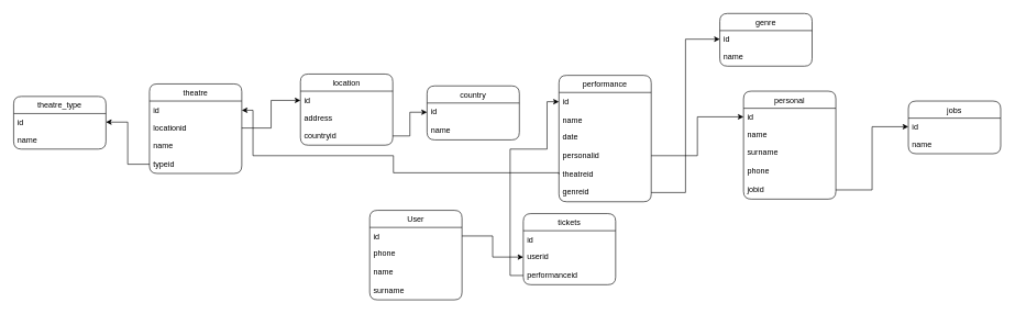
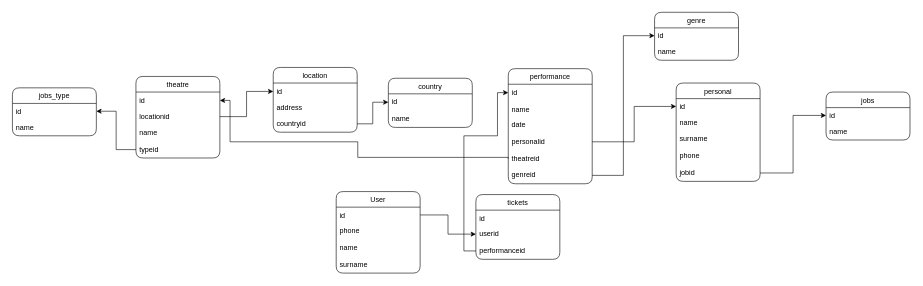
  <mxCell id="0" />
  <mxCell id="1" parent="0" />
  <mxCell id="2" value="User" style="swimlane;fontStyle=0;childLayout=stackLayout;horizontal=1;startSize=26;fillColor=none;horizontalStack=0;resizeParent=1;resizeParentMax=0;resizeLast=0;collapsible=1;marginBottom=0;verticalAlign=middle;rounded=1;" parent="1" vertex="1"><mxGeometry x="560" y="319" width="140" height="136" as="geometry" /></mxCell>
  <mxCell id="3" value="id" style="text;strokeColor=none;fillColor=none;align=left;verticalAlign=top;spacingLeft=4;spacingRight=4;overflow=hidden;rotatable=0;points=[[0,0.5],[1,0.5]];portConstraint=eastwest;" parent="2" vertex="1"><mxGeometry y="26" width="140" height="26" as="geometry" /></mxCell>
  <mxCell id="4" value="phone" style="text;strokeColor=none;fillColor=none;align=left;verticalAlign=top;spacingLeft=4;spacingRight=4;overflow=hidden;rotatable=0;points=[[0,0.5],[1,0.5]];portConstraint=eastwest;" parent="2" vertex="1"><mxGeometry y="52" width="140" height="28" as="geometry" /></mxCell>
  <mxCell id="5" value="name" style="text;strokeColor=none;fillColor=none;align=left;verticalAlign=top;spacingLeft=4;spacingRight=4;overflow=hidden;rotatable=0;points=[[0,0.5],[1,0.5]];portConstraint=eastwest;" parent="2" vertex="1"><mxGeometry y="80" width="140" height="28" as="geometry" /></mxCell>
  <mxCell id="6" value="surname" style="text;strokeColor=none;fillColor=none;align=left;verticalAlign=top;spacingLeft=4;spacingRight=4;overflow=hidden;rotatable=0;points=[[0,0.5],[1,0.5]];portConstraint=eastwest;" parent="2" vertex="1"><mxGeometry y="108" width="140" height="28" as="geometry" /></mxCell>
  <mxCell id="7" value="performance" style="swimlane;fontStyle=0;childLayout=stackLayout;horizontal=1;startSize=26;fillColor=none;horizontalStack=0;resizeParent=1;resizeParentMax=0;resizeLast=0;collapsible=1;marginBottom=0;verticalAlign=middle;rounded=1;" parent="1" vertex="1"><mxGeometry x="847" y="114" width="140" height="192" as="geometry" /></mxCell>
  <mxCell id="8" value="id" style="text;strokeColor=none;fillColor=none;align=left;verticalAlign=top;spacingLeft=4;spacingRight=4;overflow=hidden;rotatable=0;points=[[0,0.5],[1,0.5]];portConstraint=eastwest;" parent="7" vertex="1"><mxGeometry y="26" width="140" height="28" as="geometry" /></mxCell>
  <mxCell id="9" value="name&#10;" style="text;strokeColor=none;fillColor=none;align=left;verticalAlign=top;spacingLeft=4;spacingRight=4;overflow=hidden;rotatable=0;points=[[0,0.5],[1,0.5]];portConstraint=eastwest;" parent="7" vertex="1"><mxGeometry y="54" width="140" height="26" as="geometry" /></mxCell>
  <mxCell id="10" value="date&#10;" style="text;strokeColor=none;fillColor=none;align=left;verticalAlign=top;spacingLeft=4;spacingRight=4;overflow=hidden;rotatable=0;points=[[0,0.5],[1,0.5]];portConstraint=eastwest;" parent="7" vertex="1"><mxGeometry y="80" width="140" height="28" as="geometry" /></mxCell>
  <mxCell id="11" value="personalid" style="text;strokeColor=none;fillColor=none;align=left;verticalAlign=top;spacingLeft=4;spacingRight=4;overflow=hidden;rotatable=0;points=[[0,0.5],[1,0.5]];portConstraint=eastwest;" parent="7" vertex="1"><mxGeometry y="108" width="140" height="28" as="geometry" /></mxCell>
  <mxCell id="12" value="theatreid" style="text;strokeColor=none;fillColor=none;align=left;verticalAlign=top;spacingLeft=4;spacingRight=4;overflow=hidden;rotatable=0;points=[[0,0.5],[1,0.5]];portConstraint=eastwest;" vertex="1" parent="7"><mxGeometry y="136" width="140" height="28" as="geometry" /></mxCell>
  <mxCell id="13" value="genreid" style="text;strokeColor=none;fillColor=none;align=left;verticalAlign=top;spacingLeft=4;spacingRight=4;overflow=hidden;rotatable=0;points=[[0,0.5],[1,0.5]];portConstraint=eastwest;" vertex="1" parent="7"><mxGeometry y="164" width="140" height="28" as="geometry" /></mxCell>
  <mxCell id="14" value="personal" style="swimlane;fontStyle=0;childLayout=stackLayout;horizontal=1;startSize=26;fillColor=none;horizontalStack=0;resizeParent=1;resizeParentMax=0;resizeLast=0;collapsible=1;marginBottom=0;verticalAlign=middle;rounded=1;" parent="1" vertex="1"><mxGeometry x="1127" y="138" width="140" height="164" as="geometry" /></mxCell>
  <mxCell id="15" value="id" style="text;strokeColor=none;fillColor=none;align=left;verticalAlign=top;spacingLeft=4;spacingRight=4;overflow=hidden;rotatable=0;points=[[0,0.5],[1,0.5]];portConstraint=eastwest;" parent="14" vertex="1"><mxGeometry y="26" width="140" height="26" as="geometry" /></mxCell>
  <mxCell id="16" value="name" style="text;strokeColor=none;fillColor=none;align=left;verticalAlign=top;spacingLeft=4;spacingRight=4;overflow=hidden;rotatable=0;points=[[0,0.5],[1,0.5]];portConstraint=eastwest;" parent="14" vertex="1"><mxGeometry y="52" width="140" height="28" as="geometry" /></mxCell>
  <mxCell id="17" value="surname" style="text;strokeColor=none;fillColor=none;align=left;verticalAlign=top;spacingLeft=4;spacingRight=4;overflow=hidden;rotatable=0;points=[[0,0.5],[1,0.5]];portConstraint=eastwest;" parent="14" vertex="1"><mxGeometry y="80" width="140" height="28" as="geometry" /></mxCell>
  <mxCell id="18" value="phone" style="text;strokeColor=none;fillColor=none;align=left;verticalAlign=top;spacingLeft=4;spacingRight=4;overflow=hidden;rotatable=0;points=[[0,0.5],[1,0.5]];portConstraint=eastwest;" vertex="1" parent="14"><mxGeometry y="108" width="140" height="28" as="geometry" /></mxCell>
  <mxCell id="19" value="jobid" style="text;strokeColor=none;fillColor=none;align=left;verticalAlign=top;spacingLeft=4;spacingRight=4;overflow=hidden;rotatable=0;points=[[0,0.5],[1,0.5]];portConstraint=eastwest;" vertex="1" parent="14"><mxGeometry y="136" width="140" height="28" as="geometry" /></mxCell>
  <mxCell id="20" value="jobs" style="swimlane;fontStyle=0;childLayout=stackLayout;horizontal=1;startSize=26;fillColor=none;horizontalStack=0;resizeParent=1;resizeParentMax=0;resizeLast=0;collapsible=1;marginBottom=0;verticalAlign=middle;rounded=1;" parent="1" vertex="1"><mxGeometry x="1377" y="153" width="140" height="80" as="geometry" /></mxCell>
  <mxCell id="21" value="id" style="text;strokeColor=none;fillColor=none;align=left;verticalAlign=top;spacingLeft=4;spacingRight=4;overflow=hidden;rotatable=0;points=[[0,0.5],[1,0.5]];portConstraint=eastwest;" parent="20" vertex="1"><mxGeometry y="26" width="140" height="26" as="geometry" /></mxCell>
  <mxCell id="22" value="name" style="text;strokeColor=none;fillColor=none;align=left;verticalAlign=top;spacingLeft=4;spacingRight=4;overflow=hidden;rotatable=0;points=[[0,0.5],[1,0.5]];portConstraint=eastwest;" parent="20" vertex="1"><mxGeometry y="52" width="140" height="28" as="geometry" /></mxCell>
  <mxCell id="23" value="tickets" style="swimlane;fontStyle=0;childLayout=stackLayout;horizontal=1;startSize=26;fillColor=none;horizontalStack=0;resizeParent=1;resizeParentMax=0;resizeLast=0;collapsible=1;marginBottom=0;verticalAlign=middle;rounded=1;" vertex="1" parent="1"><mxGeometry x="793" y="324" width="140" height="108" as="geometry" /></mxCell>
  <mxCell id="24" value="id" style="text;strokeColor=none;fillColor=none;align=left;verticalAlign=top;spacingLeft=4;spacingRight=4;overflow=hidden;rotatable=0;points=[[0,0.5],[1,0.5]];portConstraint=eastwest;" vertex="1" parent="23"><mxGeometry y="26" width="140" height="26" as="geometry" /></mxCell>
  <mxCell id="25" value="userid" style="text;strokeColor=none;fillColor=none;align=left;verticalAlign=top;spacingLeft=4;spacingRight=4;overflow=hidden;rotatable=0;points=[[0,0.5],[1,0.5]];portConstraint=eastwest;" vertex="1" parent="23"><mxGeometry y="52" width="140" height="28" as="geometry" /></mxCell>
  <mxCell id="26" value="performanceid" style="text;strokeColor=none;fillColor=none;align=left;verticalAlign=top;spacingLeft=4;spacingRight=4;overflow=hidden;rotatable=0;points=[[0,0.5],[1,0.5]];portConstraint=eastwest;" vertex="1" parent="23"><mxGeometry y="80" width="140" height="28" as="geometry" /></mxCell>
  <mxCell id="27" style="edgeStyle=orthogonalEdgeStyle;rounded=0;orthogonalLoop=1;jettySize=auto;html=1;exitX=1;exitY=0.5;exitDx=0;exitDy=0;entryX=0;entryY=0.5;entryDx=0;entryDy=0;" edge="1" parent="1" source="3" target="25"><mxGeometry relative="1" as="geometry" /></mxCell>
  <mxCell id="28" value="theatre" style="swimlane;fontStyle=0;childLayout=stackLayout;horizontal=1;startSize=26;fillColor=none;horizontalStack=0;resizeParent=1;resizeParentMax=0;resizeLast=0;collapsible=1;marginBottom=0;verticalAlign=middle;rounded=1;" vertex="1" parent="1"><mxGeometry x="226" y="127" width="140" height="136" as="geometry" /></mxCell>
  <mxCell id="29" value="id" style="text;strokeColor=none;fillColor=none;align=left;verticalAlign=top;spacingLeft=4;spacingRight=4;overflow=hidden;rotatable=0;points=[[0,0.5],[1,0.5]];portConstraint=eastwest;" vertex="1" parent="28"><mxGeometry y="26" width="140" height="28" as="geometry" /></mxCell>
  <mxCell id="30" value="locationid" style="text;strokeColor=none;fillColor=none;align=left;verticalAlign=top;spacingLeft=4;spacingRight=4;overflow=hidden;rotatable=0;points=[[0,0.5],[1,0.5]];portConstraint=eastwest;" vertex="1" parent="28"><mxGeometry y="54" width="140" height="26" as="geometry" /></mxCell>
  <mxCell id="31" value="name" style="text;strokeColor=none;fillColor=none;align=left;verticalAlign=top;spacingLeft=4;spacingRight=4;overflow=hidden;rotatable=0;points=[[0,0.5],[1,0.5]];portConstraint=eastwest;" vertex="1" parent="28"><mxGeometry y="80" width="140" height="28" as="geometry" /></mxCell>
  <mxCell id="32" value="typeid" style="text;strokeColor=none;fillColor=none;align=left;verticalAlign=top;spacingLeft=4;spacingRight=4;overflow=hidden;rotatable=0;points=[[0,0.5],[1,0.5]];portConstraint=eastwest;" vertex="1" parent="28"><mxGeometry y="108" width="140" height="28" as="geometry" /></mxCell>
  <mxCell id="33" value="location" style="swimlane;fontStyle=0;childLayout=stackLayout;horizontal=1;startSize=26;fillColor=none;horizontalStack=0;resizeParent=1;resizeParentMax=0;resizeLast=0;collapsible=1;marginBottom=0;verticalAlign=middle;rounded=1;" vertex="1" parent="1"><mxGeometry x="455" y="112" width="140" height="108" as="geometry" /></mxCell>
  <mxCell id="34" value="id" style="text;strokeColor=none;fillColor=none;align=left;verticalAlign=top;spacingLeft=4;spacingRight=4;overflow=hidden;rotatable=0;points=[[0,0.5],[1,0.5]];portConstraint=eastwest;" vertex="1" parent="33"><mxGeometry y="26" width="140" height="28" as="geometry" /></mxCell>
  <mxCell id="35" value="address" style="text;strokeColor=none;fillColor=none;align=left;verticalAlign=top;spacingLeft=4;spacingRight=4;overflow=hidden;rotatable=0;points=[[0,0.5],[1,0.5]];portConstraint=eastwest;" vertex="1" parent="33"><mxGeometry y="54" width="140" height="26" as="geometry" /></mxCell>
  <mxCell id="36" value="countryid" style="text;strokeColor=none;fillColor=none;align=left;verticalAlign=top;spacingLeft=4;spacingRight=4;overflow=hidden;rotatable=0;points=[[0,0.5],[1,0.5]];portConstraint=eastwest;" vertex="1" parent="33"><mxGeometry y="80" width="140" height="28" as="geometry" /></mxCell>
  <mxCell id="37" value="country" style="swimlane;fontStyle=0;childLayout=stackLayout;horizontal=1;startSize=26;fillColor=none;horizontalStack=0;resizeParent=1;resizeParentMax=0;resizeLast=0;collapsible=1;marginBottom=0;verticalAlign=middle;rounded=1;" vertex="1" parent="1"><mxGeometry x="647" y="130" width="140" height="82" as="geometry" /></mxCell>
  <mxCell id="38" value="id" style="text;strokeColor=none;fillColor=none;align=left;verticalAlign=top;spacingLeft=4;spacingRight=4;overflow=hidden;rotatable=0;points=[[0,0.5],[1,0.5]];portConstraint=eastwest;" vertex="1" parent="37"><mxGeometry y="26" width="140" height="28" as="geometry" /></mxCell>
  <mxCell id="39" value="name" style="text;strokeColor=none;fillColor=none;align=left;verticalAlign=top;spacingLeft=4;spacingRight=4;overflow=hidden;rotatable=0;points=[[0,0.5],[1,0.5]];portConstraint=eastwest;" vertex="1" parent="37"><mxGeometry y="54" width="140" height="28" as="geometry" /></mxCell>
  <mxCell id="40" style="edgeStyle=orthogonalEdgeStyle;rounded=0;orthogonalLoop=1;jettySize=auto;html=1;exitX=1;exitY=0.5;exitDx=0;exitDy=0;entryX=0;entryY=0.5;entryDx=0;entryDy=0;" edge="1" parent="1" source="30" target="34"><mxGeometry relative="1" as="geometry"><mxPoint x="419" y="209" as="targetPoint" /></mxGeometry></mxCell>
  <mxCell id="41" style="edgeStyle=orthogonalEdgeStyle;rounded=0;orthogonalLoop=1;jettySize=auto;html=1;exitX=1;exitY=0.5;exitDx=0;exitDy=0;entryX=0;entryY=0.5;entryDx=0;entryDy=0;" edge="1" parent="1" source="36" target="38"><mxGeometry relative="1" as="geometry" /></mxCell>
  <mxCell id="42" style="edgeStyle=orthogonalEdgeStyle;rounded=0;orthogonalLoop=1;jettySize=auto;html=1;exitX=1;exitY=0.5;exitDx=0;exitDy=0;entryX=0;entryY=0.5;entryDx=0;entryDy=0;" edge="1" parent="1" source="19" target="21"><mxGeometry relative="1" as="geometry" /></mxCell>
  <mxCell id="43" style="edgeStyle=orthogonalEdgeStyle;rounded=0;orthogonalLoop=1;jettySize=auto;html=1;exitX=0;exitY=0.5;exitDx=0;exitDy=0;entryX=1;entryY=0.5;entryDx=0;entryDy=0;" edge="1" parent="1" source="12" target="29"><mxGeometry relative="1" as="geometry"><Array as="points"><mxPoint x="596" y="262" /><mxPoint x="596" y="236" /><mxPoint x="383" y="236" /></Array></mxGeometry></mxCell>
  <mxCell id="44" style="edgeStyle=orthogonalEdgeStyle;rounded=0;orthogonalLoop=1;jettySize=auto;html=1;exitX=1;exitY=0.5;exitDx=0;exitDy=0;entryX=0;entryY=0.5;entryDx=0;entryDy=0;" edge="1" parent="1" source="11" target="15"><mxGeometry relative="1" as="geometry" /></mxCell>
  <mxCell id="45" style="edgeStyle=orthogonalEdgeStyle;rounded=0;orthogonalLoop=1;jettySize=auto;html=1;exitX=0;exitY=0.5;exitDx=0;exitDy=0;entryX=0;entryY=0.5;entryDx=0;entryDy=0;" edge="1" parent="1" source="26" target="8"><mxGeometry relative="1" as="geometry"><Array as="points"><mxPoint x="773" y="418" /><mxPoint x="773" y="226" /><mxPoint x="829" y="226" /></Array></mxGeometry></mxCell>
  <mxCell id="46" value="genre" style="swimlane;fontStyle=0;childLayout=stackLayout;horizontal=1;startSize=26;fillColor=none;horizontalStack=0;resizeParent=1;resizeParentMax=0;resizeLast=0;collapsible=1;marginBottom=0;verticalAlign=middle;rounded=1;" vertex="1" parent="1"><mxGeometry x="1091" y="20" width="140" height="80" as="geometry" /></mxCell>
  <mxCell id="47" value="id" style="text;strokeColor=none;fillColor=none;align=left;verticalAlign=top;spacingLeft=4;spacingRight=4;overflow=hidden;rotatable=0;points=[[0,0.5],[1,0.5]];portConstraint=eastwest;" vertex="1" parent="46"><mxGeometry y="26" width="140" height="26" as="geometry" /></mxCell>
  <mxCell id="48" value="name" style="text;strokeColor=none;fillColor=none;align=left;verticalAlign=top;spacingLeft=4;spacingRight=4;overflow=hidden;rotatable=0;points=[[0,0.5],[1,0.5]];portConstraint=eastwest;" vertex="1" parent="46"><mxGeometry y="52" width="140" height="28" as="geometry" /></mxCell>
  <mxCell id="49" style="edgeStyle=orthogonalEdgeStyle;rounded=0;orthogonalLoop=1;jettySize=auto;html=1;exitX=1;exitY=0.5;exitDx=0;exitDy=0;entryX=0;entryY=0.5;entryDx=0;entryDy=0;" edge="1" parent="1" source="13" target="47"><mxGeometry relative="1" as="geometry" /></mxCell>
- <mxCell id="50" value="theatre_type" style="swimlane;fontStyle=0;childLayout=stackLayout;horizontal=1;startSize=26;fillColor=none;horizontalStack=0;resizeParent=1;resizeParentMax=0;resizeLast=0;collapsible=1;marginBottom=0;verticalAlign=middle;rounded=1;" vertex="1" parent="1"><mxGeometry x="20" y="146" width="140" height="80" as="geometry" /></mxCell>
+ <mxCell id="50" value="jobs_type" style="swimlane;fontStyle=0;childLayout=stackLayout;horizontal=1;startSize=26;fillColor=none;horizontalStack=0;resizeParent=1;resizeParentMax=0;resizeLast=0;collapsible=1;marginBottom=0;verticalAlign=middle;rounded=1;" vertex="1" parent="1"><mxGeometry x="20" y="146" width="140" height="80" as="geometry" /></mxCell>
  <mxCell id="51" value="id" style="text;strokeColor=none;fillColor=none;align=left;verticalAlign=top;spacingLeft=4;spacingRight=4;overflow=hidden;rotatable=0;points=[[0,0.5],[1,0.5]];portConstraint=eastwest;" vertex="1" parent="50"><mxGeometry y="26" width="140" height="26" as="geometry" /></mxCell>
  <mxCell id="52" value="name" style="text;strokeColor=none;fillColor=none;align=left;verticalAlign=top;spacingLeft=4;spacingRight=4;overflow=hidden;rotatable=0;points=[[0,0.5],[1,0.5]];portConstraint=eastwest;" vertex="1" parent="50"><mxGeometry y="52" width="140" height="28" as="geometry" /></mxCell>
  <mxCell id="53" style="edgeStyle=orthogonalEdgeStyle;rounded=0;orthogonalLoop=1;jettySize=auto;html=1;exitX=0;exitY=0.5;exitDx=0;exitDy=0;entryX=1;entryY=0.5;entryDx=0;entryDy=0;" edge="1" parent="1" source="32" target="51"><mxGeometry relative="1" as="geometry" /></mxCell>
